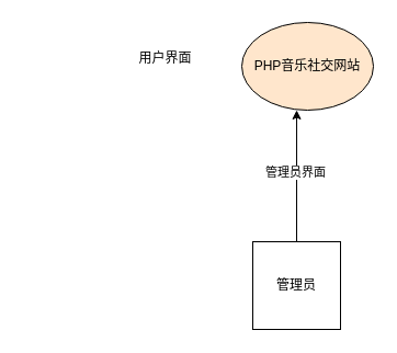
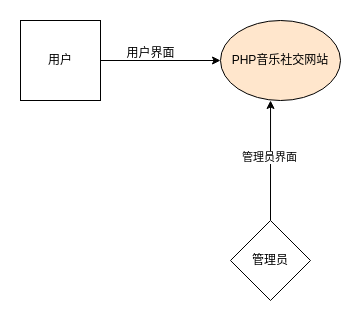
  <mxCell id="0" />
  <mxCell id="1" parent="0" />
+ <mxCell id="2" style="edgeStyle=orthogonalEdgeStyle;rounded=0;orthogonalLoop=1;jettySize=auto;html=1;exitX=1;exitY=0.5;exitDx=0;exitDy=0;entryX=0;entryY=0.5;entryDx=0;entryDy=0;" edge="1" parent="1" source="3" target="4"><mxGeometry relative="1" as="geometry" /></mxCell>
+ <mxCell id="3" value="用户" style="whiteSpace=wrap;html=1;aspect=fixed;" vertex="1" parent="1"><mxGeometry x="20" y="20" width="80" height="80" as="geometry" /></mxCell>
  <mxCell id="4" value="PHP音乐社交网站" style="ellipse;whiteSpace=wrap;html=1;fillColor=#ffe6cc;" vertex="1" parent="1"><mxGeometry x="220" y="20" width="120" height="80" as="geometry" /></mxCell>
  <mxCell id="5" value="用户界面" style="text;html=1;align=center;verticalAlign=middle;resizable=0;points=[];autosize=1;strokeColor=none;fillColor=none;" vertex="1" parent="1"><mxGeometry x="115" y="38" width="70" height="30" as="geometry" /></mxCell>
  <mxCell id="6" style="edgeStyle=orthogonalEdgeStyle;rounded=0;orthogonalLoop=1;jettySize=auto;html=1;exitX=0.5;exitY=0;exitDx=0;exitDy=0;entryX=0.417;entryY=1;entryDx=0;entryDy=0;entryPerimeter=0;" edge="1" parent="1" source="8" target="4"><mxGeometry relative="1" as="geometry"><mxPoint x="270" y="110" as="targetPoint" /></mxGeometry></mxCell>
  <mxCell id="7" value="管理员界面" style="edgeLabel;html=1;align=center;verticalAlign=middle;resizable=0;points=[];" vertex="1" connectable="0" parent="6"><mxGeometry x="0.057" y="2" relative="1" as="geometry"><mxPoint as="offset" /></mxGeometry></mxCell>
- <mxCell id="8" value="管理员" style="whiteSpace=wrap;html=1;aspect=fixed;" vertex="1" parent="1"><mxGeometry x="230" y="220" width="80" height="80" as="geometry" /></mxCell>
+ <mxCell id="8" value="管理员" style="rhombus;whiteSpace=wrap;html=1;aspect=fixed;" vertex="1" parent="1"><mxGeometry x="230" y="220" width="80" height="80" as="geometry" /></mxCell>
